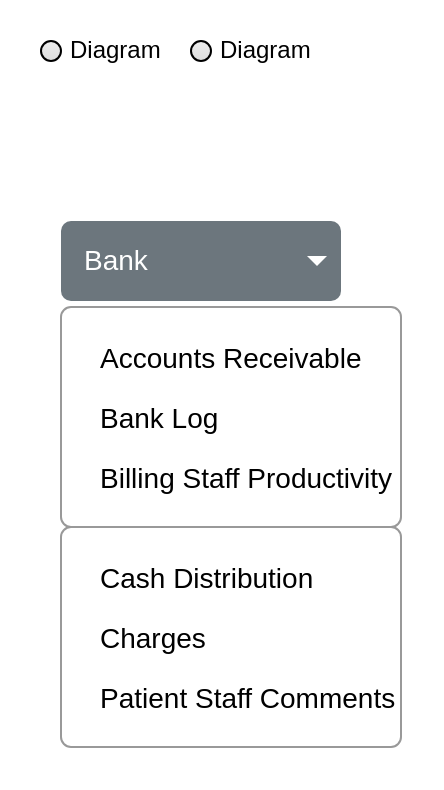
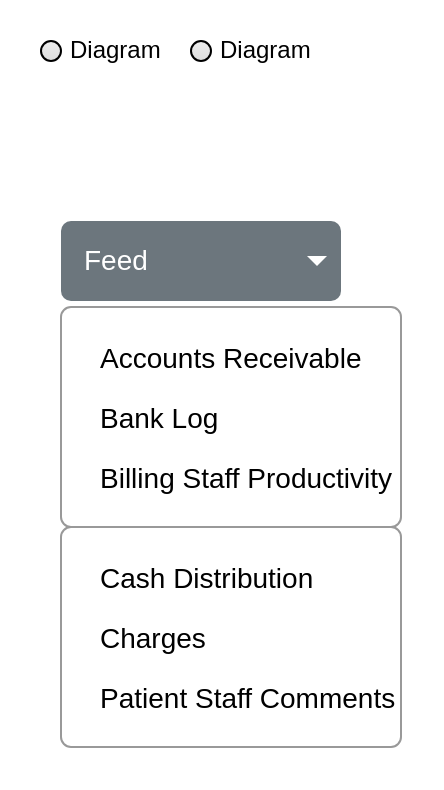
  <mxCell id="0" />
  <mxCell id="1" parent="0" />
- <mxCell id="2" value="Bank" style="html=1;shadow=0;dashed=0;shape=mxgraph.bootstrap.rrect;rSize=5;strokeColor=none;strokeWidth=1;fillColor=#6C767D;fontColor=#ffffff;whiteSpace=wrap;align=left;verticalAlign=middle;fontStyle=0;fontSize=14;spacingLeft=10;" vertex="1" parent="1"><mxGeometry x="30" y="110" width="140" height="40" as="geometry" /></mxCell>
+ <mxCell id="2" value="Feed" style="html=1;shadow=0;dashed=0;shape=mxgraph.bootstrap.rrect;rSize=5;strokeColor=none;strokeWidth=1;fillColor=#6C767D;fontColor=#ffffff;whiteSpace=wrap;align=left;verticalAlign=middle;fontStyle=0;fontSize=14;spacingLeft=10;" vertex="1" parent="1"><mxGeometry x="30" y="110" width="140" height="40" as="geometry" /></mxCell>
  <mxCell id="3" value="" style="shape=triangle;direction=south;fillColor=#ffffff;strokeColor=none;perimeter=none;" vertex="1" parent="2"><mxGeometry x="1" y="0.5" width="10" height="5" relative="1" as="geometry"><mxPoint x="-17" y="-2.5" as="offset" /></mxGeometry></mxCell>
  <mxCell id="4" value="" style="edgeStyle=orthogonalEdgeStyle;rounded=0;orthogonalLoop=1;jettySize=auto;html=1;" edge="1" parent="1" source="5" target="9"><mxGeometry relative="1" as="geometry" /></mxCell>
  <mxCell id="5" value="" style="html=1;shadow=0;dashed=0;shape=mxgraph.bootstrap.rrect;rSize=5;fillColor=#ffffff;strokeColor=#999999;" vertex="1" parent="1"><mxGeometry x="30" y="153" width="170" height="110" as="geometry" /></mxCell>
  <mxCell id="6" value="Accounts Receivable" style="fillColor=none;strokeColor=none;align=left;spacing=20;fontSize=14;" vertex="1" parent="5"><mxGeometry width="170" height="30" relative="1" as="geometry"><mxPoint y="10" as="offset" /></mxGeometry></mxCell>
  <mxCell id="7" value="Bank Log" style="fillColor=none;strokeColor=none;align=left;spacing=20;fontSize=14;" vertex="1" parent="5"><mxGeometry width="170" height="30" relative="1" as="geometry"><mxPoint y="40" as="offset" /></mxGeometry></mxCell>
  <mxCell id="8" value="Billing Staff Productivity" style="fillColor=none;strokeColor=none;align=left;spacing=20;fontSize=14;" vertex="1" parent="5"><mxGeometry width="170" height="30" relative="1" as="geometry"><mxPoint y="70" as="offset" /></mxGeometry></mxCell>
  <mxCell id="9" value="" style="html=1;shadow=0;dashed=0;shape=mxgraph.bootstrap.rrect;rSize=5;fillColor=#ffffff;strokeColor=#999999;" vertex="1" parent="1"><mxGeometry x="30" y="263" width="170" height="110" as="geometry" /></mxCell>
  <mxCell id="10" value="Cash Distribution" style="fillColor=none;strokeColor=none;align=left;spacing=20;fontSize=14;" vertex="1" parent="9"><mxGeometry width="170" height="30" relative="1" as="geometry"><mxPoint y="10" as="offset" /></mxGeometry></mxCell>
  <mxCell id="11" value="Charges" style="fillColor=none;strokeColor=none;align=left;spacing=20;fontSize=14;" vertex="1" parent="9"><mxGeometry width="170" height="30" relative="1" as="geometry"><mxPoint y="40" as="offset" /></mxGeometry></mxCell>
  <mxCell id="12" value="Patient Staff Comments" style="fillColor=none;strokeColor=none;align=left;spacing=20;fontSize=14;" vertex="1" parent="9"><mxGeometry width="170" height="30" relative="1" as="geometry"><mxPoint y="70" as="offset" /></mxGeometry></mxCell>
  <mxCell id="13" value="Diagram" style="html=1;shadow=0;dashed=0;shape=mxgraph.bootstrap.radioButton2;labelPosition=right;verticalLabelPosition=middle;align=left;verticalAlign=middle;gradientColor=#DEDEDE;fillColor=#EDEDED;checked=0;spacing=5;checkedFill=#0085FC;checkedStroke=#ffffff;" vertex="1" parent="1"><mxGeometry x="20" y="20" width="10" height="10" as="geometry" /></mxCell>
  <mxCell id="14" value="Diagram" style="html=1;shadow=0;dashed=0;shape=mxgraph.bootstrap.radioButton2;labelPosition=right;verticalLabelPosition=middle;align=left;verticalAlign=middle;gradientColor=#DEDEDE;fillColor=#EDEDED;checked=0;spacing=5;checkedFill=#0085FC;checkedStroke=#ffffff;" vertex="1" parent="1"><mxGeometry x="95" y="20" width="10" height="10" as="geometry" /></mxCell>
